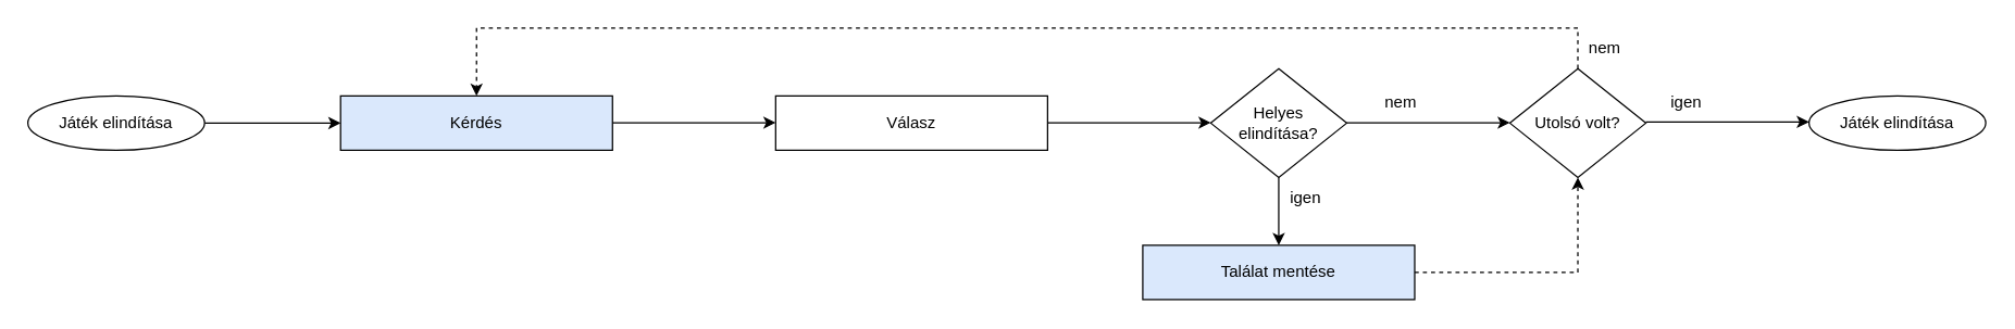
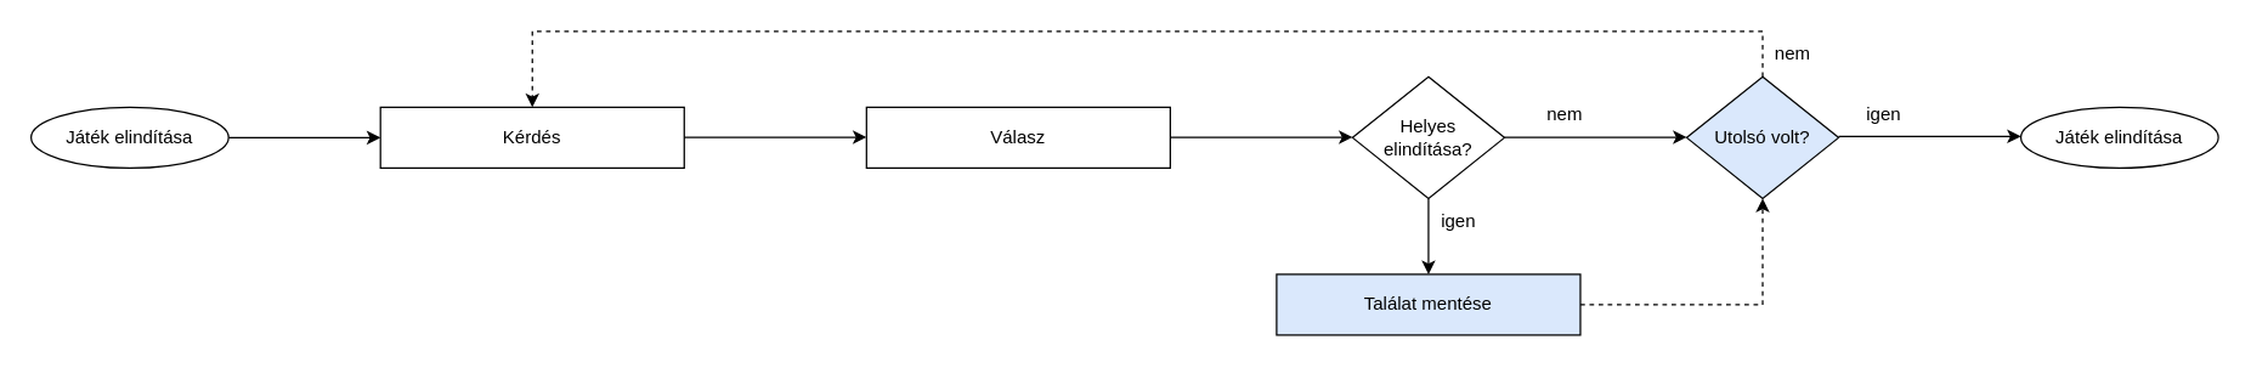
  <mxCell id="0" />
  <mxCell id="1" parent="0" />
  <mxCell id="2" value="" style="endArrow=classic;html=1;rounded=0;exitX=1;exitY=0.5;exitDx=0;exitDy=0;entryX=0;entryY=0.5;entryDx=0;entryDy=0;startArrow=none;" parent="1" source="18" edge="1"><mxGeometry width="50" height="50" relative="1" as="geometry"><mxPoint x="190" y="-50" as="sourcePoint" /><mxPoint x="250" y="90" as="targetPoint" /></mxGeometry></mxCell>
  <mxCell id="3" value="Helyes elindítása?" style="rhombus;whiteSpace=wrap;html=1;" vertex="1" parent="1"><mxGeometry x="890" y="50" width="100" height="80" as="geometry" /></mxCell>
- <mxCell id="4" value="Kérdés" style="rounded=0;whiteSpace=wrap;html=1;fillColor=#dae8fc;" vertex="1" parent="1"><mxGeometry x="250" y="70" width="200" height="40" as="geometry" /></mxCell>
+ <mxCell id="4" value="Kérdés" style="rounded=0;whiteSpace=wrap;html=1;" vertex="1" parent="1"><mxGeometry x="250" y="70" width="200" height="40" as="geometry" /></mxCell>
  <mxCell id="5" value="" style="endArrow=classic;html=1;rounded=0;exitX=1;exitY=0.5;exitDx=0;exitDy=0;entryX=0;entryY=0.5;entryDx=0;entryDy=0;" edge="1" parent="1"><mxGeometry width="50" height="50" relative="1" as="geometry"><mxPoint x="450" y="89.71" as="sourcePoint" /><mxPoint x="570" y="89.71" as="targetPoint" /></mxGeometry></mxCell>
  <mxCell id="6" value="Válasz" style="rounded=0;whiteSpace=wrap;html=1;" vertex="1" parent="1"><mxGeometry x="570" y="70" width="200" height="40" as="geometry" /></mxCell>
  <mxCell id="7" value="" style="endArrow=classic;html=1;rounded=0;exitX=1;exitY=0.5;exitDx=0;exitDy=0;entryX=0;entryY=0.5;entryDx=0;entryDy=0;" edge="1" parent="1"><mxGeometry width="50" height="50" relative="1" as="geometry"><mxPoint x="770" y="89.71" as="sourcePoint" /><mxPoint x="890" y="89.71" as="targetPoint" /></mxGeometry></mxCell>
  <mxCell id="8" value="" style="endArrow=classic;html=1;rounded=0;exitX=0.5;exitY=1;exitDx=0;exitDy=0;" edge="1" parent="1" source="3"><mxGeometry width="50" height="50" relative="1" as="geometry"><mxPoint x="940" y="150" as="sourcePoint" /><mxPoint x="940" y="180" as="targetPoint" /></mxGeometry></mxCell>
  <mxCell id="9" value="Találat mentése" style="rounded=0;whiteSpace=wrap;html=1;fillColor=#dae8fc;" vertex="1" parent="1"><mxGeometry x="840" y="180" width="200" height="40" as="geometry" /></mxCell>
  <mxCell id="10" value="" style="endArrow=classic;html=1;rounded=0;exitX=1;exitY=0.5;exitDx=0;exitDy=0;dashed=1;" edge="1" parent="1" source="9" target="12"><mxGeometry width="50" height="50" relative="1" as="geometry"><mxPoint x="1120" y="180" as="sourcePoint" /><mxPoint x="1120" y="230" as="targetPoint" /><Array as="points"><mxPoint x="1160" y="200" /></Array></mxGeometry></mxCell>
  <mxCell id="11" value="" style="endArrow=classic;html=1;rounded=0;exitX=1;exitY=0.5;exitDx=0;exitDy=0;entryX=0;entryY=0.5;entryDx=0;entryDy=0;" edge="1" parent="1"><mxGeometry width="50" height="50" relative="1" as="geometry"><mxPoint x="990" y="89.71" as="sourcePoint" /><mxPoint x="1110" y="89.71" as="targetPoint" /></mxGeometry></mxCell>
- <mxCell id="12" value="Utolsó volt?" style="rhombus;whiteSpace=wrap;html=1;" vertex="1" parent="1"><mxGeometry x="1110" y="50" width="100" height="80" as="geometry" /></mxCell>
+ <mxCell id="12" value="Utolsó volt?" style="rhombus;whiteSpace=wrap;html=1;fillColor=#dae8fc;" vertex="1" parent="1"><mxGeometry x="1110" y="50" width="100" height="80" as="geometry" /></mxCell>
  <mxCell id="13" value="" style="endArrow=classic;html=1;rounded=0;exitX=0.5;exitY=0;exitDx=0;exitDy=0;entryX=0.5;entryY=0;entryDx=0;entryDy=0;dashed=1;" edge="1" parent="1" source="12" target="4"><mxGeometry width="50" height="50" relative="1" as="geometry"><mxPoint x="1030" y="-80" as="sourcePoint" /><mxPoint x="330" y="-40" as="targetPoint" /><Array as="points"><mxPoint x="1160" y="20" /><mxPoint x="350" y="20" /></Array></mxGeometry></mxCell>
  <mxCell id="14" value="igen" style="text;html=1;strokeColor=none;fillColor=none;align=center;verticalAlign=middle;whiteSpace=wrap;rounded=0;" vertex="1" parent="1"><mxGeometry x="930" y="130" width="60" height="30" as="geometry" /></mxCell>
  <mxCell id="15" value="igen" style="text;html=1;strokeColor=none;fillColor=none;align=center;verticalAlign=middle;whiteSpace=wrap;rounded=0;" vertex="1" parent="1"><mxGeometry x="1210" y="60" width="60" height="30" as="geometry" /></mxCell>
  <mxCell id="16" value="nem" style="text;html=1;strokeColor=none;fillColor=none;align=center;verticalAlign=middle;whiteSpace=wrap;rounded=0;" vertex="1" parent="1"><mxGeometry x="1000" y="60" width="60" height="30" as="geometry" /></mxCell>
  <mxCell id="17" value="nem" style="text;html=1;strokeColor=none;fillColor=none;align=center;verticalAlign=middle;whiteSpace=wrap;rounded=0;" vertex="1" parent="1"><mxGeometry x="1150" y="20" width="60" height="30" as="geometry" /></mxCell>
  <mxCell id="18" value="Játék elindítása" style="ellipse;whiteSpace=wrap;html=1;" vertex="1" parent="1"><mxGeometry x="20" y="70" width="130" height="40" as="geometry" /></mxCell>
  <mxCell id="19" value="Játék elindítása" style="ellipse;whiteSpace=wrap;html=1;" vertex="1" parent="1"><mxGeometry x="1330" y="70" width="130" height="40" as="geometry" /></mxCell>
  <mxCell id="20" value="" style="endArrow=classic;html=1;rounded=0;exitX=1;exitY=0.5;exitDx=0;exitDy=0;entryX=0;entryY=0.5;entryDx=0;entryDy=0;" edge="1" parent="1"><mxGeometry width="50" height="50" relative="1" as="geometry"><mxPoint x="1210" y="89.17" as="sourcePoint" /><mxPoint x="1330" y="89.17" as="targetPoint" /></mxGeometry></mxCell>
